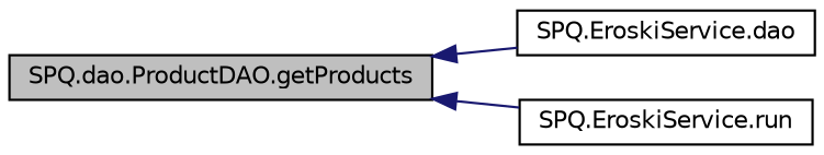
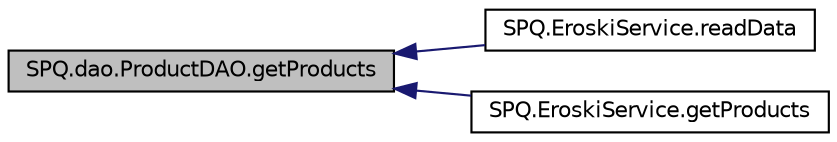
  digraph {
    rankdir=LR
    node [color=black fillcolor=white fontname=Helvetica fontsize=10 shape=record style=filled]
    edge [color=midnightblue dir=back fontname=Helvetica fontsize=10 labelfontname=Helvetica labelfontsize=10 style=solid]
    n1 [fillcolor=grey75 fontcolor=black height=0.2 label="SPQ.dao.ProductDAO.getProducts" width=0.4]
-   n2 [height=0.2 label="SPQ.EroskiService.dao" width=0.4]
-   n3 [height=0.2 label="SPQ.EroskiService.run" width=0.4]
+   n2 [height=0.2 label="SPQ.EroskiService.readData" width=0.4]
+   n3 [height=0.2 label="SPQ.EroskiService.getProducts" width=0.4]
    n1 -> n2
    n1 -> n3
  }
